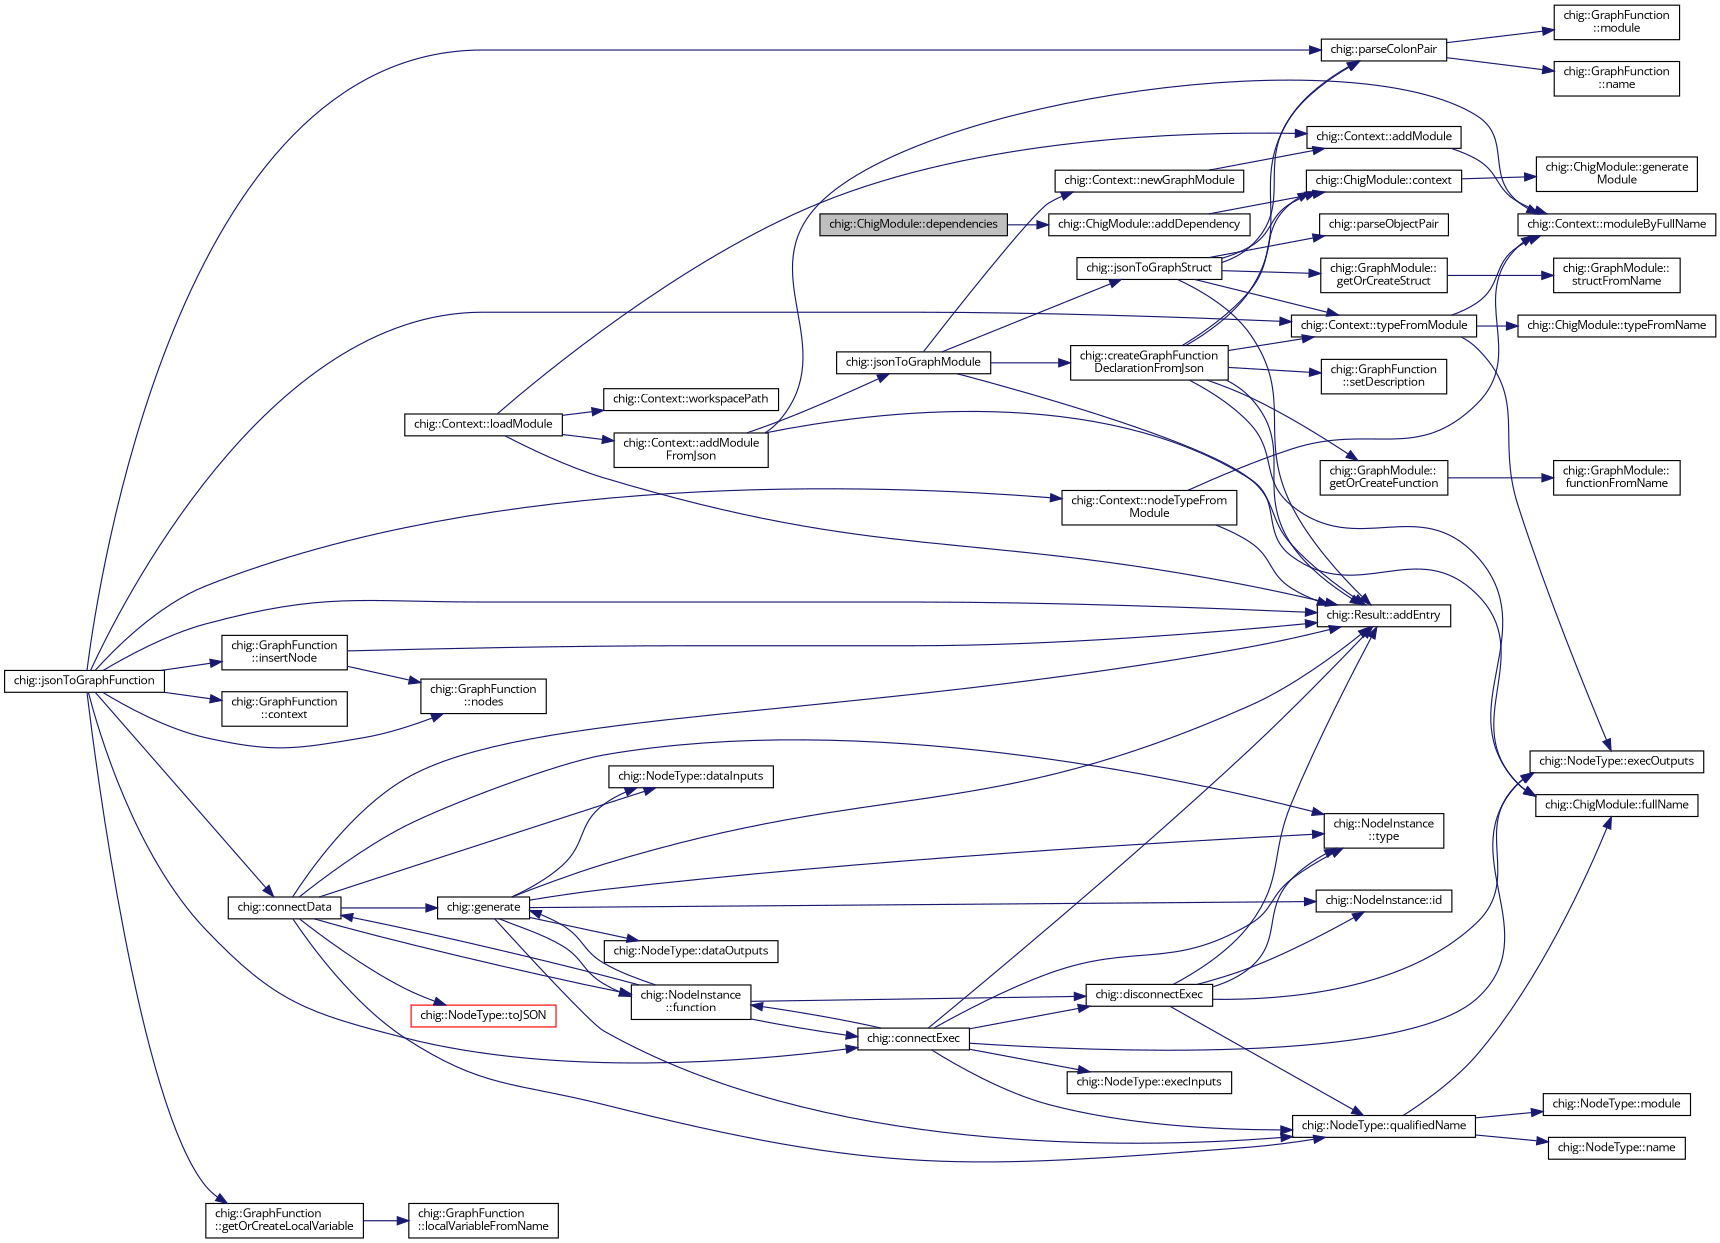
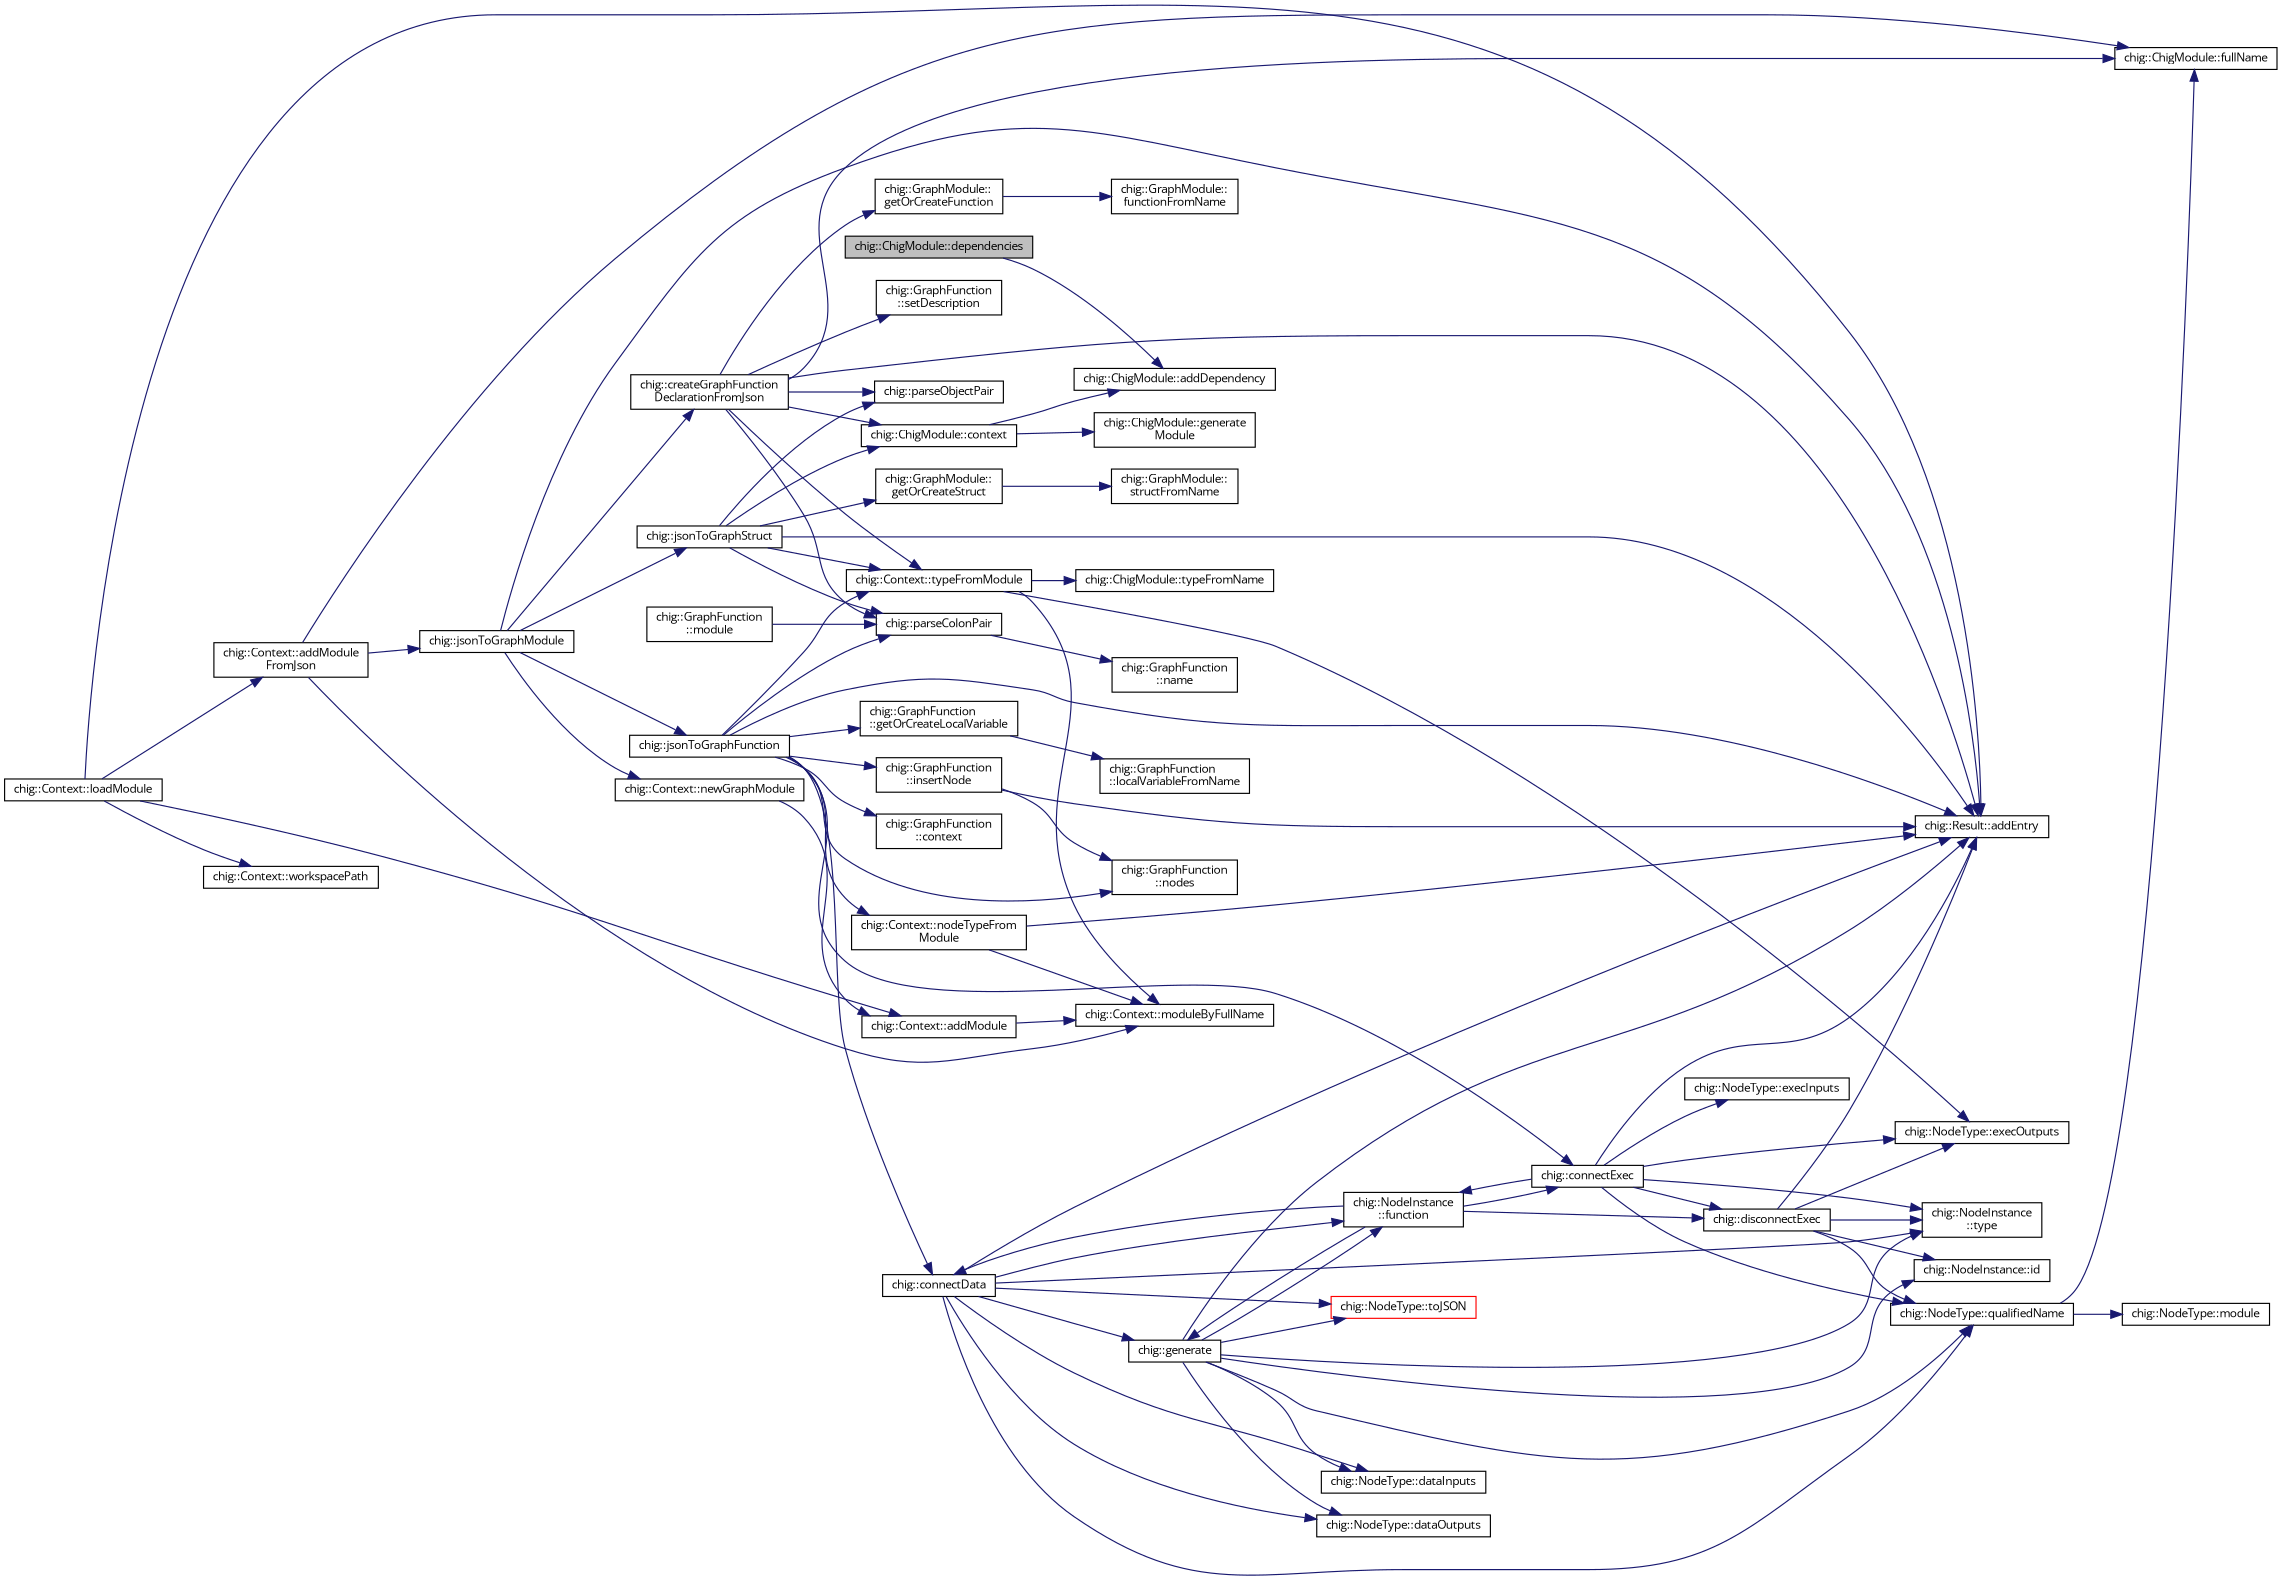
  digraph {
    fontname="Open Sans"
    rankdir=LR
    node [color=black fillcolor=white fontname="Open Sans" fontsize=10 shape=record style=filled]
    edge [color=midnightblue fontname="Open Sans" fontsize=10 labelfontname=Helvetica labelfontsize=10 style=solid]
    n1 [fillcolor=grey75 fontcolor=black height=0.2 label="chig::ChigModule::dependencies" width=0.4]
    n2 [height=0.2 label="chig::ChigModule::addDependency" width=0.4]
    n3 [height=0.2 label="chig::ChigModule::context" width=0.4]
    n4 [height=0.2 label="chig::ChigModule::generate\lModule" width=0.4]
    n5 [height=0.2 label="chig::Context::loadModule" width=0.4]
    n6 [height=0.2 label="chig::Result::addEntry" width=0.4]
    n7 [height=0.2 label="chig::Context::addModule" width=0.4]
    n8 [height=0.2 label="chig::Context::addModule\lFromJson" width=0.4]
    n9 [height=0.2 label="chig::Context::workspacePath" width=0.4]
    n10 [height=0.2 label="chig::Context::moduleByFullName" width=0.4]
    n11 [height=0.2 label="chig::ChigModule::fullName" width=0.4]
    n12 [height=0.2 label="chig::jsonToGraphModule" width=0.4]
    n13 [height=0.2 label="chig::createGraphFunction\lDeclarationFromJson" width=0.4]
    n14 [height=0.2 label="chig::jsonToGraphFunction" width=0.4]
    n15 [height=0.2 label="chig::jsonToGraphStruct" width=0.4]
    n16 [height=0.2 label="chig::Context::newGraphModule" width=0.4]
    n17 [height=0.2 label="chig::GraphModule::\lgetOrCreateFunction" width=0.4]
    n18 [height=0.2 label="chig::parseColonPair" width=0.4]
    n19 [height=0.2 label="chig::parseObjectPair" width=0.4]
    n20 [height=0.2 label="chig::GraphFunction\l::setDescription" width=0.4]
    n21 [height=0.2 label="chig::Context::typeFromModule" width=0.4]
    n22 [height=0.2 label="chig::connectData" width=0.4]
    n23 [height=0.2 label="chig::connectExec" width=0.4]
    n24 [height=0.2 label="chig::GraphFunction\l::context" width=0.4]
    n25 [height=0.2 label="chig::GraphFunction\l::getOrCreateLocalVariable" width=0.4]
    n26 [height=0.2 label="chig::GraphFunction\l::insertNode" width=0.4]
    n27 [height=0.2 label="chig::GraphFunction\l::nodes" width=0.4]
    n28 [height=0.2 label="chig::Context::nodeTypeFrom\lModule" width=0.4]
    n29 [height=0.2 label="chig::GraphModule::\lgetOrCreateStruct" width=0.4]
    n30 [height=0.2 label="chig::GraphModule::\lfunctionFromName" width=0.4]
    n31 [height=0.2 label="chig::GraphFunction\l::module" width=0.4]
    n32 [height=0.2 label="chig::GraphFunction\l::name" width=0.4]
    n33 [height=0.2 label="chig::ChigModule::typeFromName" width=0.4]
    n34 [height=0.2 label="chig::NodeType::execOutputs" width=0.4]
    n35 [height=0.2 label="chig::NodeType::dataInputs" width=0.4]
    n36 [height=0.2 label="chig::NodeType::dataOutputs" width=0.4]
    n37 [height=0.2 label="chig::generate" width=0.4]
    n38 [height=0.2 label="chig::NodeInstance\l::function" width=0.4]
    n39 [height=0.2 label="chig::NodeType::qualifiedName" width=0.4]
    n40 [height=0.2 label="chig::NodeInstance\l::type" width=0.4]
    n41 [color=red height=0.2 label="chig::NodeType::toJSON" width=0.4]
    n42 [height=0.2 label="chig::disconnectExec" width=0.4]
    n43 [height=0.2 label="chig::NodeType::execInputs" width=0.4]
    n44 [height=0.2 label="chig::GraphFunction\l::localVariableFromName" width=0.4]
    n45 [height=0.2 label="chig::NodeInstance::id" width=0.4]
    n46 [height=0.2 label="chig::NodeType::module" width=0.4]
-   n47 [height=0.2 label="chig::NodeType::name" width=0.4]
    n48 [height=0.2 label="chig::GraphModule::\lstructFromName" width=0.4]
    n1 -> n2
-   n2 -> n3
+   n3 -> n2
    n3 -> n4
    n5 -> n6
    n5 -> n7
    n5 -> n8
    n5 -> n9
    n7 -> n10
    n8 -> n10
    n8 -> n11
    n8 -> n12
    n12 -> n6
    n12 -> n13
+   n12 -> n14
    n12 -> n15
    n12 -> n16
    n13 -> n3
    n13 -> n6
    n13 -> n11
    n13 -> n17
    n13 -> n18
+   n13 -> n19
    n13 -> n20
    n13 -> n21
    n14 -> n6
    n14 -> n18
    n14 -> n21
    n14 -> n22
    n14 -> n23
    n14 -> n24
    n14 -> n25
    n14 -> n26
    n14 -> n27
    n14 -> n28
    n15 -> n3
    n15 -> n6
    n15 -> n18
    n15 -> n19
    n15 -> n21
    n15 -> n29
    n16 -> n7
    n17 -> n30
-   n18 -> n31
+   n31 -> n18
    n18 -> n32
    n21 -> n10
    n21 -> n33
    n21 -> n34
    n22 -> n6
    n22 -> n35
+   n22 -> n36
    n22 -> n37
    n22 -> n38
    n22 -> n39
    n22 -> n40
    n22 -> n41
    n23 -> n6
    n23 -> n34
    n23 -> n38
    n23 -> n39
    n23 -> n40
    n23 -> n42
    n23 -> n43
    n25 -> n44
    n26 -> n6
    n26 -> n27
    n28 -> n6
    n28 -> n10
    n29 -> n48
    n37 -> n6
    n37 -> n35
    n37 -> n36
    n37 -> n38
    n37 -> n39
    n37 -> n40
+   n37 -> n41
    n37 -> n45
    n38 -> n22
    n38 -> n23
    n38 -> n37
    n38 -> n42
    n39 -> n11
    n39 -> n46
-   n39 -> n47
    n42 -> n6
    n42 -> n34
    n42 -> n39
    n42 -> n40
    n42 -> n45
  }
